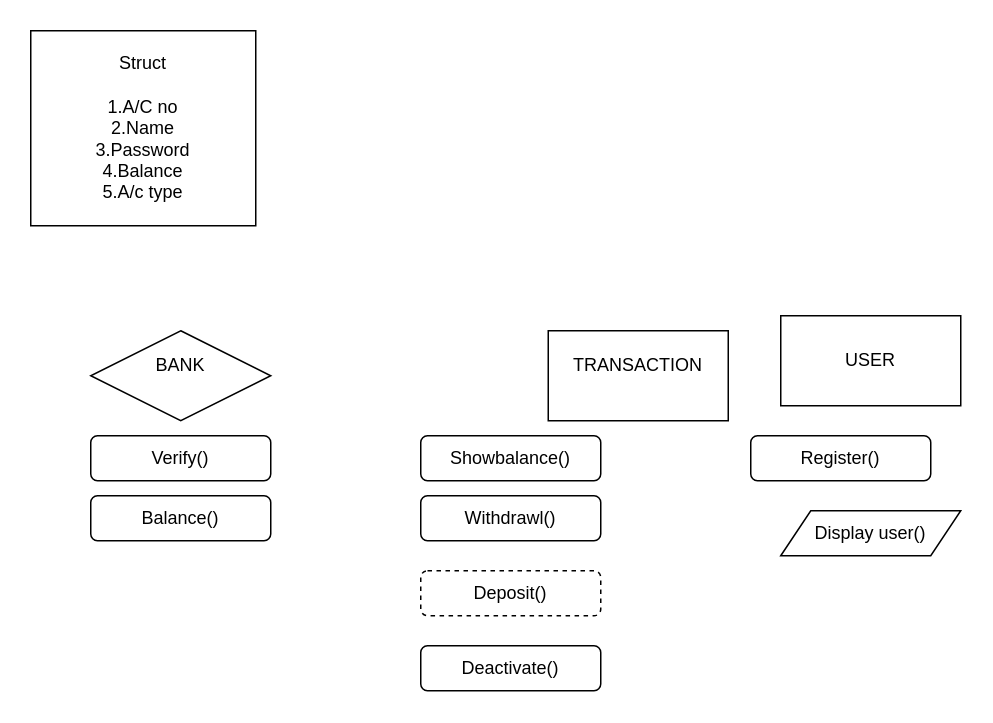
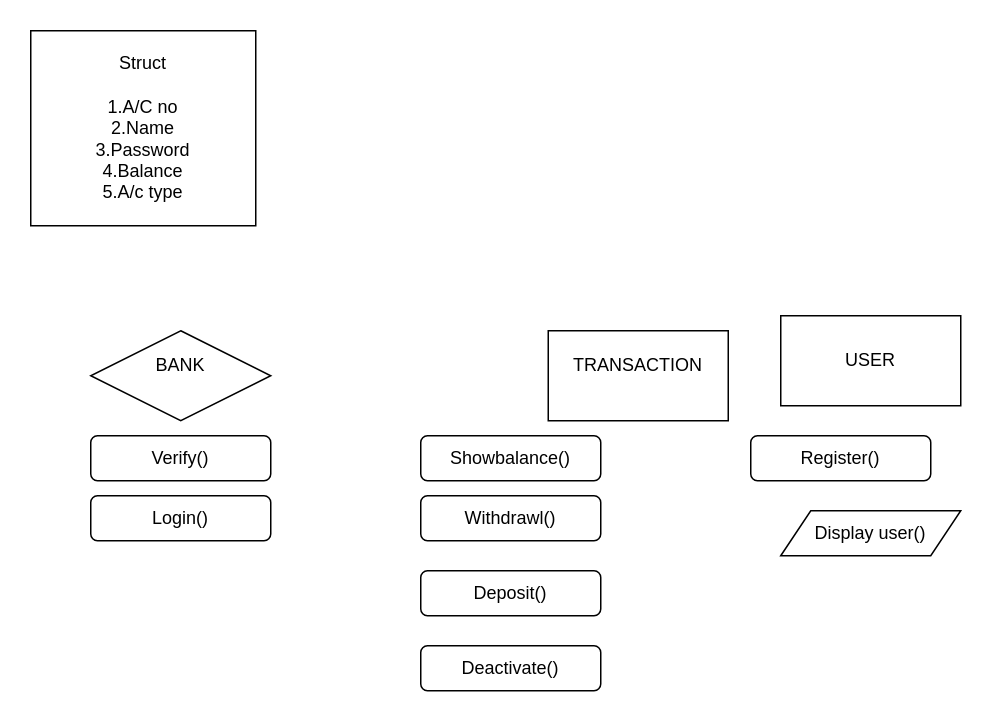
  <mxCell id="0" />
  <mxCell id="1" parent="0" />
  <mxCell id="2" value="USER" style="rounded=0;whiteSpace=wrap;html=1;" vertex="1" parent="1"><mxGeometry x="520" y="210" width="120" height="60" as="geometry" /></mxCell>
  <mxCell id="3" value="BANK&lt;br&gt;&lt;br&gt;" style="rhombus;whiteSpace=wrap;html=1;" vertex="1" parent="1"><mxGeometry x="60" y="220" width="120" height="60" as="geometry" /></mxCell>
  <mxCell id="4" value="TRANSACTION&lt;br&gt;&lt;br&gt;" style="rounded=0;whiteSpace=wrap;html=1;" vertex="1" parent="1"><mxGeometry x="365" y="220" width="120" height="60" as="geometry" /></mxCell>
  <mxCell id="5" value="Verify()" style="rounded=1;whiteSpace=wrap;html=1;" vertex="1" parent="1"><mxGeometry x="60" y="290" width="120" height="30" as="geometry" /></mxCell>
- <mxCell id="6" value="Balance()" style="rounded=1;whiteSpace=wrap;html=1;" vertex="1" parent="1"><mxGeometry x="60" y="330" width="120" height="30" as="geometry" /></mxCell>
+ <mxCell id="6" value="Login()" style="rounded=1;whiteSpace=wrap;html=1;" vertex="1" parent="1"><mxGeometry x="60" y="330" width="120" height="30" as="geometry" /></mxCell>
  <mxCell id="7" value="Showbalance()" style="rounded=1;whiteSpace=wrap;html=1;" vertex="1" parent="1"><mxGeometry x="280" y="290" width="120" height="30" as="geometry" /></mxCell>
  <mxCell id="8" value="Withdrawl()" style="rounded=1;whiteSpace=wrap;html=1;" vertex="1" parent="1"><mxGeometry x="280" y="330" width="120" height="30" as="geometry" /></mxCell>
- <mxCell id="9" value="Deposit()" style="rounded=1;whiteSpace=wrap;html=1;dashed=1;" vertex="1" parent="1"><mxGeometry x="280" y="380" width="120" height="30" as="geometry" /></mxCell>
+ <mxCell id="9" value="Deposit()" style="rounded=1;whiteSpace=wrap;html=1;" vertex="1" parent="1"><mxGeometry x="280" y="380" width="120" height="30" as="geometry" /></mxCell>
  <mxCell id="10" value="Deactivate()" style="rounded=1;whiteSpace=wrap;html=1;" vertex="1" parent="1"><mxGeometry x="280" y="430" width="120" height="30" as="geometry" /></mxCell>
  <mxCell id="11" value="Register()" style="rounded=1;whiteSpace=wrap;html=1;" vertex="1" parent="1"><mxGeometry x="500" y="290" width="120" height="30" as="geometry" /></mxCell>
  <mxCell id="12" value="Display user()" style="shape=parallelogram;perimeter=parallelogramPerimeter;whiteSpace=wrap;html=1;fixedSize=1;" vertex="1" parent="1"><mxGeometry x="520" y="340" width="120" height="30" as="geometry" /></mxCell>
  <mxCell id="13" value="Struct&lt;br&gt;&lt;br&gt;1.A/C no&lt;br&gt;2.Name&lt;br&gt;3.Password&lt;br&gt;4.Balance&lt;br&gt;5.A/c type&lt;br&gt;" style="rounded=0;whiteSpace=wrap;html=1;" vertex="1" parent="1"><mxGeometry x="20" y="20" width="150" height="130" as="geometry" /></mxCell>
